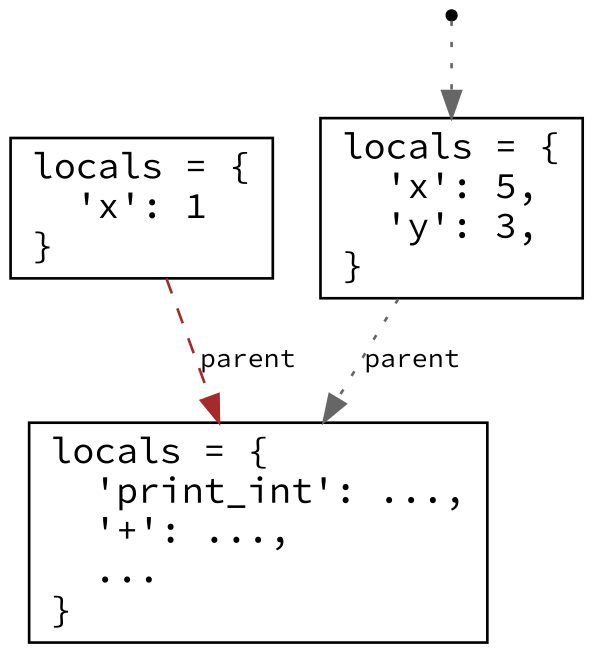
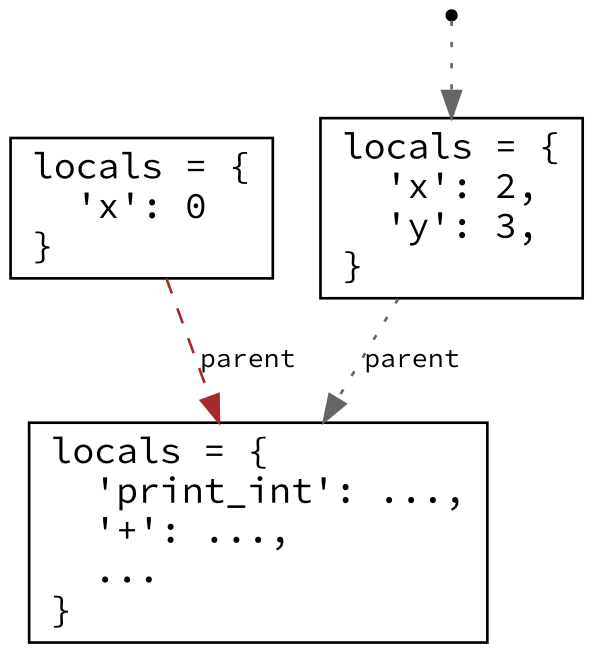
  digraph {
    fontname="Source Code Pro"
    ordering=out
    node [fontname="Source Code Pro" shape=rect]
    edge [color=gray40 fontname="Source Code Pro" fontsize=10 style=dotted]
    n1 [label="locals = {\l  'print_int': ...,\l  '+': ...,\l  ...\l}\l"]
-   n2 [label="locals = {\l  'x': 1\l}\l"]
-   n3 [label="locals = {\l  'x': 5,\l  'y': 3,\l}\l"]
+   n2 [label="locals = {\l  'x': 0\l}\l"]
+   n3 [label="locals = {\l  'x': 2,\l  'y': 3,\l}\l"]
    current [shape=point]
    n2 -> n1 [color=brown label=parent style=dashed]
    n3 -> n1 [label=parent]
    current -> n3
  }
